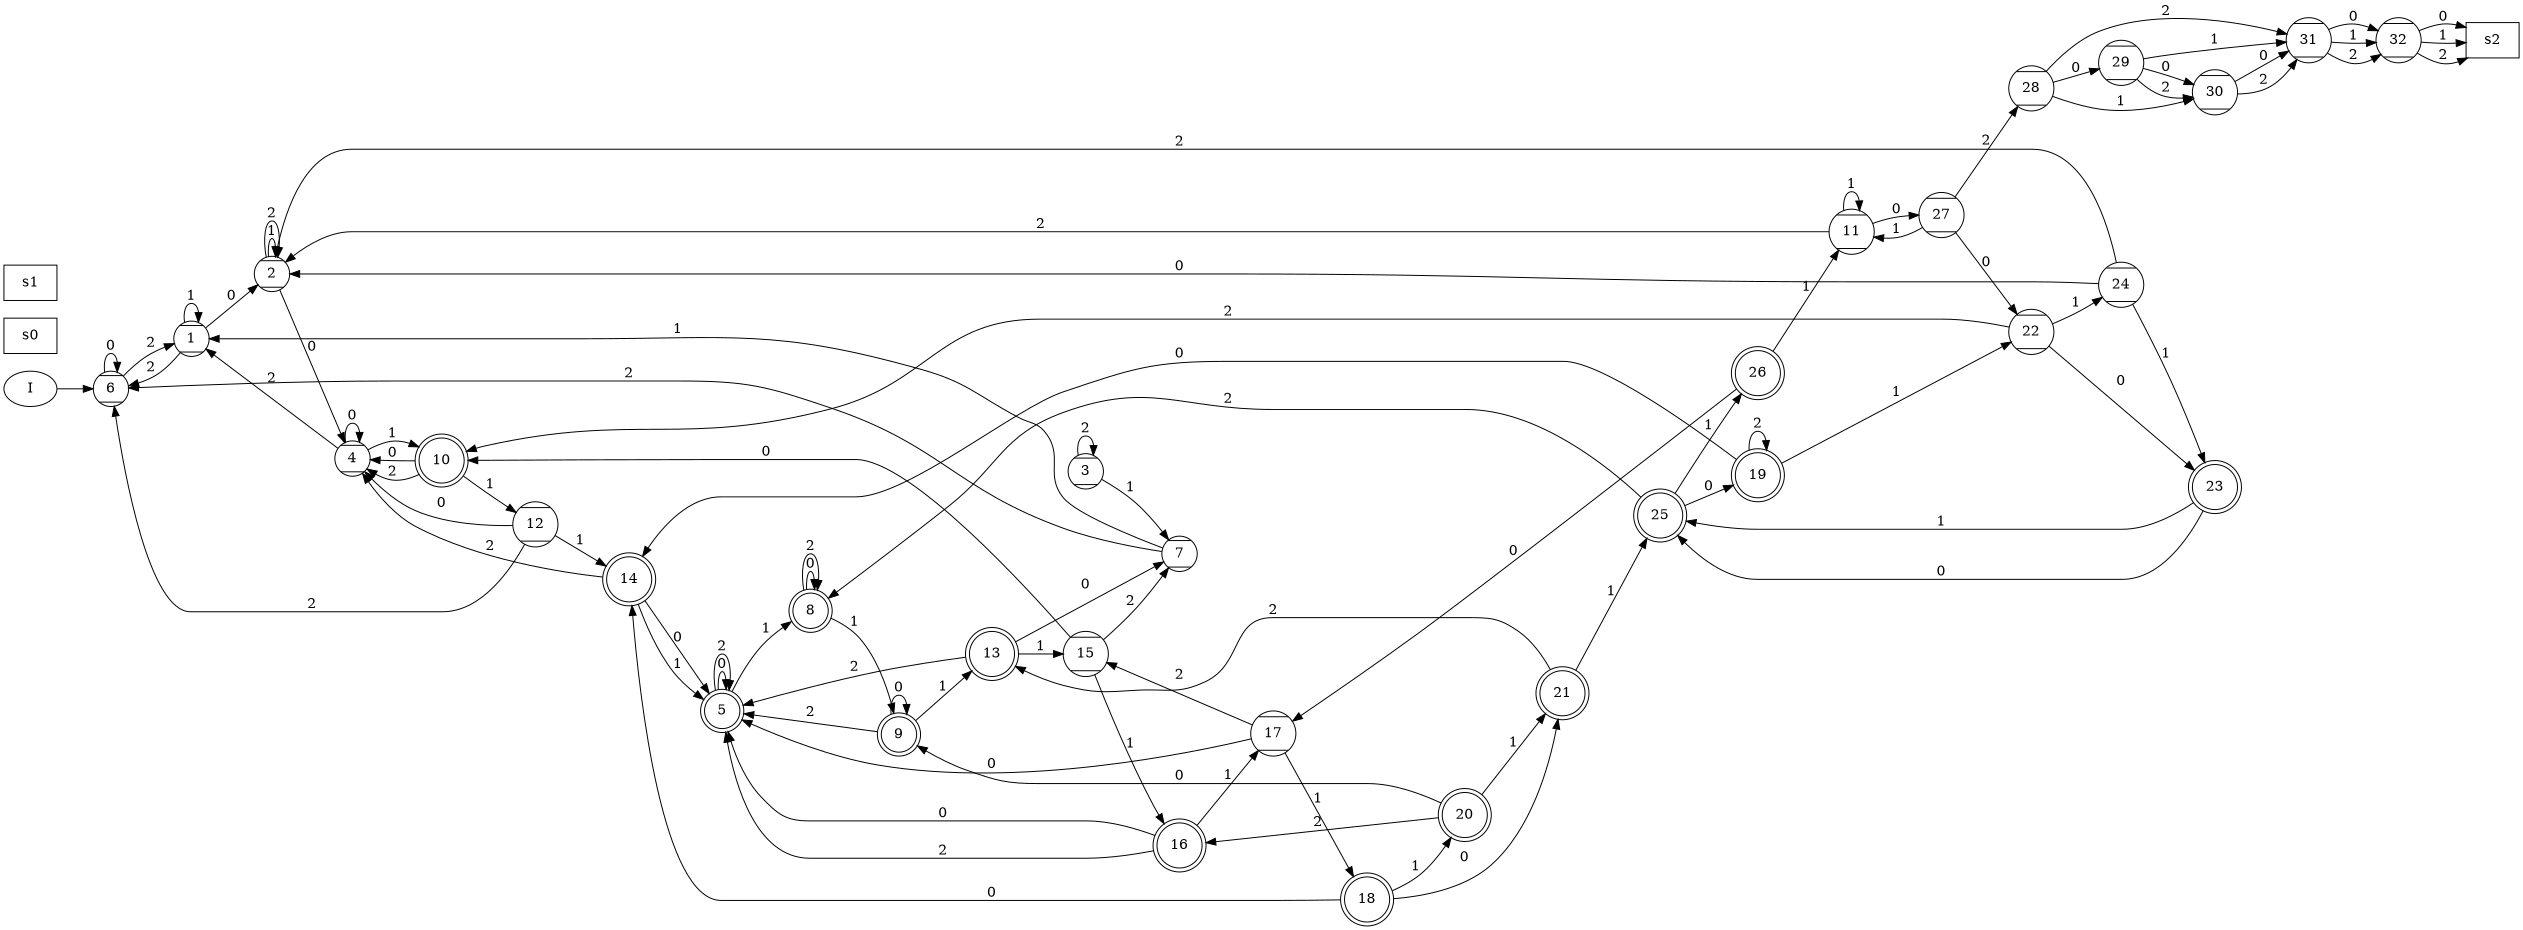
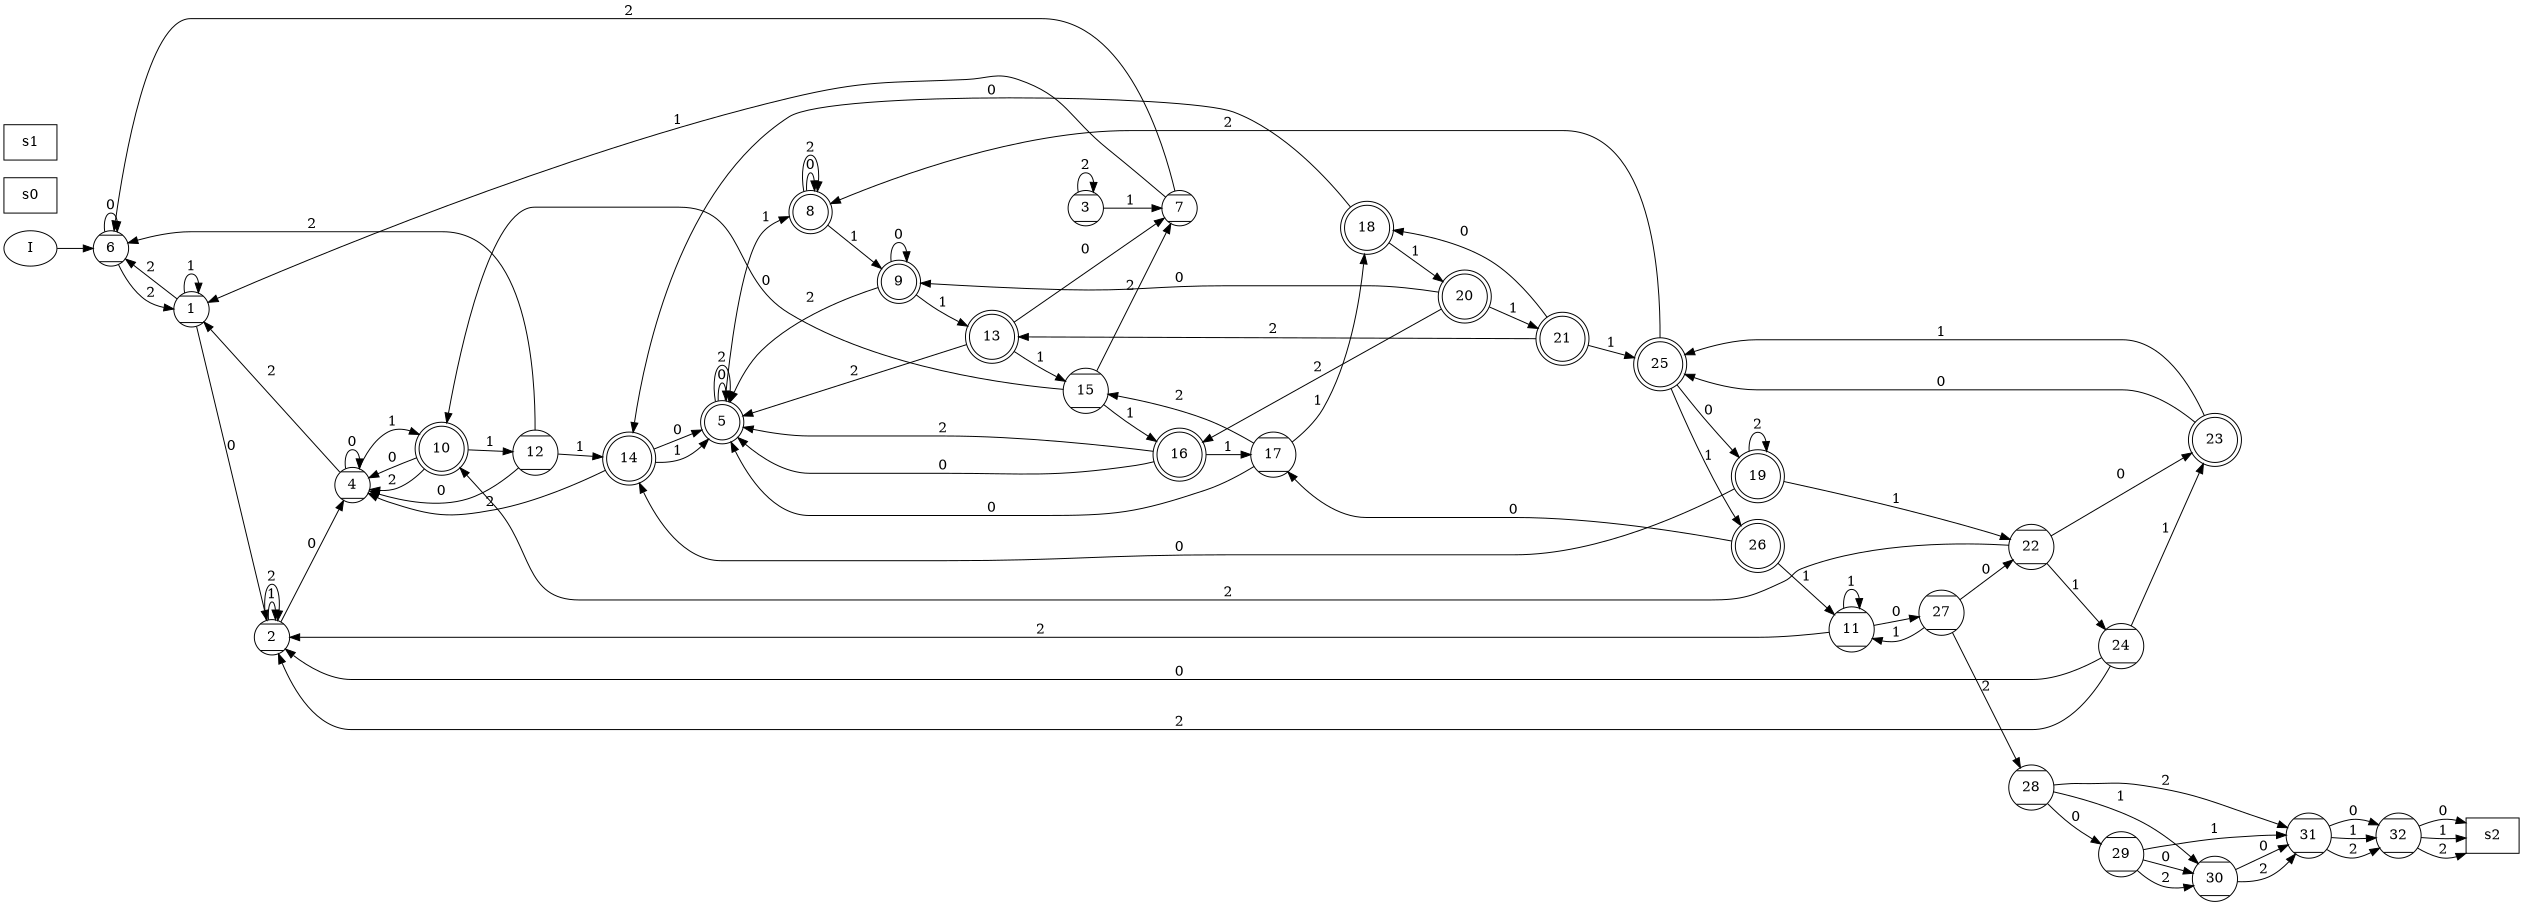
  digraph {
    rankdir=LR
    node [shape=Mcircle]
    6
    1
    I [shape=""]
    2
    3
    7
    4
    10 [shape=doublecircle]
    12
    5 [shape=doublecircle]
    8 [shape=doublecircle]
    9 [shape=doublecircle]
    13 [shape=doublecircle]
    15
    14 [shape=doublecircle]
    11
    27
    22
    28
    23 [shape=doublecircle]
    24
    29
    30
    31
    16 [shape=doublecircle]
    17
    18 [shape=doublecircle]
    20 [shape=doublecircle]
    21 [shape=doublecircle]
    19 [shape=doublecircle]
    25 [shape=doublecircle]
    26 [shape=doublecircle]
    32
    s2 [shape=box]
    s0 [shape=box]
    s1 [shape=box]
    6 -> 6 [label=0]
    6 -> 1 [label=2]
    1 -> 6 [label=2]
    1 -> 1 [label=1]
    1 -> 2 [label=0]
    I -> 6
    2 -> 2 [label=1]
    2 -> 2 [label=2]
    2 -> 4 [label=0]
    3 -> 3 [label=2]
    3 -> 7 [label=1]
    7 -> 6 [label=2]
    7 -> 1 [label=1]
    4 -> 1 [label=2]
    4 -> 4 [label=0]
    4 -> 10 [label=1]
    10 -> 4 [label=0]
    10 -> 4 [label=2]
    10 -> 12 [label=1]
    12 -> 6 [label=2]
    12 -> 4 [label=0]
    12 -> 14 [label=1]
    5 -> 5 [label=0]
    5 -> 5 [label=2]
    5 -> 8 [label=1]
    8 -> 8 [label=0]
    8 -> 8 [label=2]
    8 -> 9 [label=1]
    9 -> 5 [label=2]
    9 -> 9 [label=0]
    9 -> 13 [label=1]
    13 -> 7 [label=0]
    13 -> 5 [label=2]
    13 -> 15 [label=1]
    15 -> 7 [label=2]
    15 -> 10 [label=0]
    15 -> 16 [label=1]
    14 -> 4 [label=2]
    14 -> 5 [label=0]
    14 -> 5 [label=1]
    11 -> 2 [label=2]
    11 -> 11 [label=1]
    11 -> 27 [label=0]
    27 -> 11 [label=1]
    27 -> 22 [label=0]
    27 -> 28 [label=2]
    22 -> 10 [label=2]
    22 -> 23 [label=0]
    22 -> 24 [label=1]
    28 -> 29 [label=0]
    28 -> 30 [label=1]
    28 -> 31 [label=2]
    23 -> 25 [label=0]
    23 -> 25 [label=1]
    24 -> 2 [label=0]
    24 -> 2 [label=2]
    24 -> 23 [label=1]
    29 -> 30 [label=0]
    29 -> 30 [label=2]
    29 -> 31 [label=1]
    30 -> 31 [label=0]
    30 -> 31 [label=2]
    31 -> 32 [label=0]
    31 -> 32 [label=1]
    31 -> 32 [label=2]
    16 -> 5 [label=0]
    16 -> 5 [label=2]
    16 -> 17 [label=1]
    17 -> 5 [label=0]
    17 -> 15 [label=2]
    17 -> 18 [label=1]
    18 -> 14 [label=0]
    18 -> 20 [label=1]
    20 -> 9 [label=0]
    20 -> 16 [label=2]
    20 -> 21 [label=1]
    21 -> 13 [label=2]
-   18 -> 21 [label=0]
+   21 -> 18 [label=0]
    21 -> 25 [label=1]
    19 -> 14 [label=0]
    19 -> 22 [label=1]
    19 -> 19 [label=2]
    25 -> 8 [label=2]
    25 -> 19 [label=0]
    25 -> 26 [label=1]
    26 -> 11 [label=1]
    26 -> 17 [label=0]
    32 -> s2 [label=0]
    32 -> s2 [label=1]
    32 -> s2 [label=2]
  }
